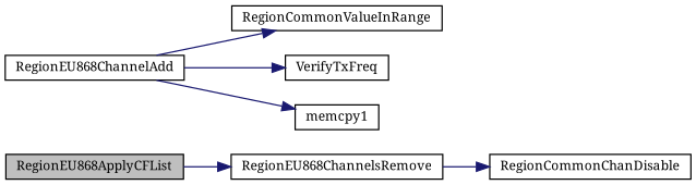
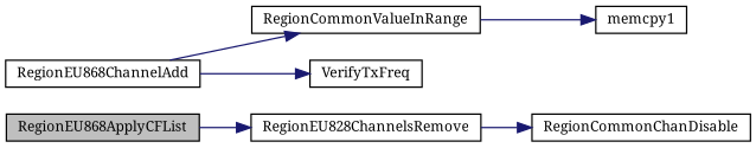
  digraph {
    fontname="Noto Serif"
    rankdir=LR
    node [color=black fillcolor=white fontname="Noto Serif" fontsize=10 shape=record style=filled]
    edge [color=midnightblue fontname="Noto Serif" fontsize=10 labelfontname=Helvetica labelfontsize=10 style=solid]
    n1 [fillcolor=grey75 fontcolor=black height=0.2 label=RegionEU868ApplyCFList width=0.4]
-   n2 [height=0.2 label=RegionEU868ChannelsRemove width=0.4]
+   n2 [height=0.2 label=RegionEU828ChannelsRemove width=0.4]
    n3 [height=0.2 label=RegionEU868ChannelAdd width=0.4]
    n4 [height=0.2 label=RegionCommonValueInRange width=0.4]
    n5 [height=0.2 label=VerifyTxFreq width=0.4]
    n6 [height=0.2 label=memcpy1 width=0.4]
    n7 [height=0.2 label=RegionCommonChanDisable width=0.4]
    n1 -> n2
    n2 -> n7
    n3 -> n4
    n3 -> n5
-   n3 -> n6
+   n4 -> n6
  }
